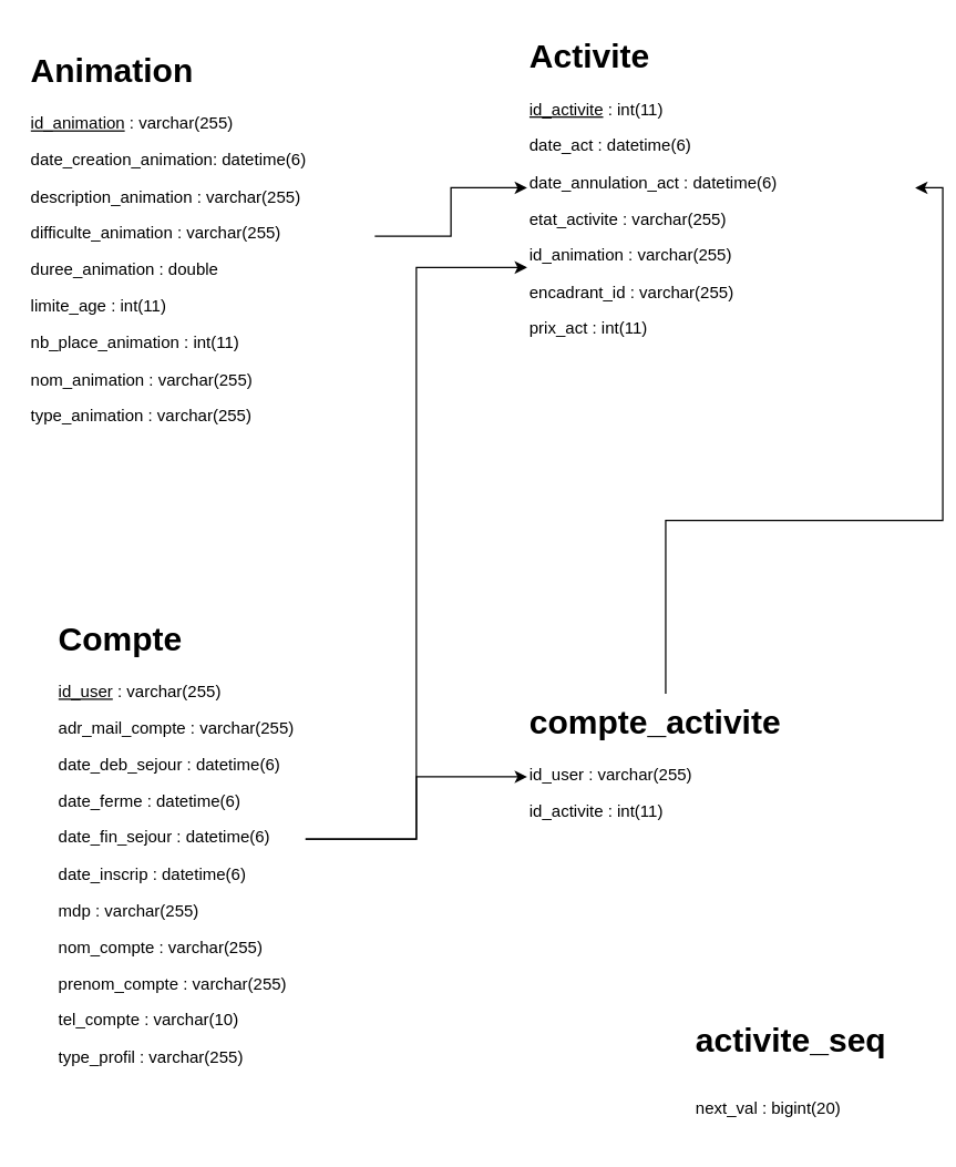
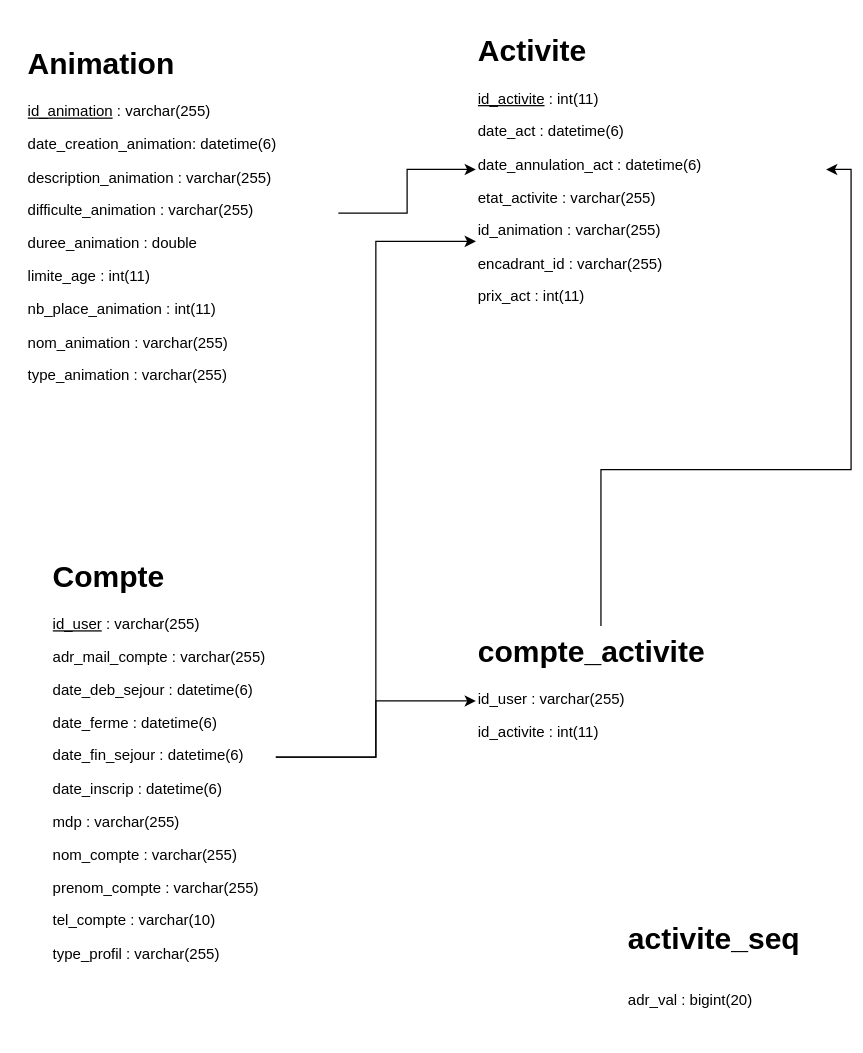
  <mxCell id="0" />
  <mxCell id="1" parent="0" />
  <mxCell id="2" style="edgeStyle=orthogonalEdgeStyle;rounded=0;orthogonalLoop=1;jettySize=auto;html=1;entryX=0;entryY=0.5;entryDx=0;entryDy=0;" parent="1" source="3" target="4" edge="1"><mxGeometry relative="1" as="geometry" /></mxCell>
  <mxCell id="3" value="&lt;h1 style=&quot;margin-top: 0px;&quot;&gt;Animation&lt;/h1&gt;&lt;p&gt;&lt;u&gt;id_animation&lt;/u&gt;&amp;nbsp;: varchar(255)&lt;/p&gt;&lt;p&gt;date_creation_animation: datetime(6)&lt;/p&gt;&lt;p&gt;description_animation :&amp;nbsp;&lt;span style=&quot;background-color: initial;&quot;&gt;varchar(255)&lt;/span&gt;&lt;/p&gt;&lt;p&gt;&lt;span style=&quot;background-color: initial;&quot;&gt;difficulte_animation :&amp;nbsp;&lt;/span&gt;&lt;span style=&quot;background-color: initial;&quot;&gt;varchar(255)&lt;/span&gt;&lt;/p&gt;&lt;p&gt;&lt;span style=&quot;background-color: initial;&quot;&gt;duree_animation : double&lt;/span&gt;&lt;/p&gt;&lt;p&gt;&lt;span style=&quot;background-color: initial;&quot;&gt;limite_age : int(11)&lt;/span&gt;&lt;/p&gt;&lt;p&gt;&lt;span style=&quot;background-color: initial;&quot;&gt;nb_place_animation : int(11)&lt;/span&gt;&lt;/p&gt;&lt;p&gt;&lt;span style=&quot;background-color: initial;&quot;&gt;nom_animation :&amp;nbsp;&lt;/span&gt;&lt;span style=&quot;background-color: initial;&quot;&gt;varchar(255)&lt;/span&gt;&lt;/p&gt;&lt;p&gt;&lt;span style=&quot;background-color: initial;&quot;&gt;type_animation :&amp;nbsp;&lt;/span&gt;&lt;span style=&quot;background-color: initial;&quot;&gt;varchar(255)&lt;/span&gt;&lt;/p&gt;" style="text;html=1;whiteSpace=wrap;overflow=hidden;rounded=0;" parent="1" vertex="1"><mxGeometry x="20" y="30" width="250" height="280" as="geometry" /></mxCell>
  <mxCell id="4" value="&lt;h1 style=&quot;margin-top: 0px;&quot;&gt;Activite&lt;/h1&gt;&lt;p&gt;&lt;u&gt;id_activite&lt;/u&gt;&amp;nbsp;: int(11)&lt;/p&gt;&lt;p&gt;date_act : datetime(6)&lt;/p&gt;&lt;p&gt;date_annulation_act : datetime(6)&lt;/p&gt;&lt;p&gt;etat_activite :&amp;nbsp;&lt;span style=&quot;background-color: initial;&quot;&gt;varchar(255)&lt;/span&gt;&lt;/p&gt;&lt;p&gt;&lt;span style=&quot;background-color: initial;&quot;&gt;id_animation :&amp;nbsp;&lt;/span&gt;&lt;span style=&quot;background-color: initial;&quot;&gt;varchar(255)&lt;/span&gt;&lt;/p&gt;&lt;p&gt;&lt;span style=&quot;background-color: initial;&quot;&gt;encadrant_id :&amp;nbsp;&lt;/span&gt;&lt;span style=&quot;background-color: initial;&quot;&gt;varchar(255)&lt;/span&gt;&lt;/p&gt;&lt;p&gt;&lt;span style=&quot;background-color: initial;&quot;&gt;prix_act : int(11)&lt;/span&gt;&lt;/p&gt;&lt;p&gt;&lt;span style=&quot;background-color: initial;&quot;&gt;&lt;br&gt;&lt;/span&gt;&lt;/p&gt;" style="text;html=1;whiteSpace=wrap;overflow=hidden;rounded=0;" parent="1" vertex="1"><mxGeometry x="380" y="20" width="280" height="230" as="geometry" /></mxCell>
  <mxCell id="5" style="edgeStyle=orthogonalEdgeStyle;rounded=0;orthogonalLoop=1;jettySize=auto;html=1;entryX=0;entryY=0.5;entryDx=0;entryDy=0;" parent="1" source="7" target="9" edge="1"><mxGeometry relative="1" as="geometry" /></mxCell>
  <mxCell id="6" style="edgeStyle=orthogonalEdgeStyle;rounded=0;orthogonalLoop=1;jettySize=auto;html=1;entryX=0;entryY=0.75;entryDx=0;entryDy=0;" parent="1" source="7" target="4" edge="1"><mxGeometry relative="1" as="geometry" /></mxCell>
  <mxCell id="7" value="&lt;h1 style=&quot;margin-top: 0px;&quot;&gt;Compte&lt;/h1&gt;&lt;p&gt;&lt;u&gt;id_user&lt;/u&gt;&amp;nbsp;:&amp;nbsp;&lt;span style=&quot;background-color: initial;&quot;&gt;varchar(255)&lt;/span&gt;&lt;/p&gt;&lt;p&gt;&lt;span style=&quot;background-color: initial;&quot;&gt;adr_mail_compte :&amp;nbsp;&lt;/span&gt;&lt;span style=&quot;background-color: initial;&quot;&gt;varchar(255)&lt;/span&gt;&lt;/p&gt;&lt;p&gt;&lt;span style=&quot;background-color: initial;&quot;&gt;date_deb_sejour : datetime(6)&lt;/span&gt;&lt;/p&gt;&lt;p&gt;&lt;span style=&quot;background-color: initial;&quot;&gt;date_ferme : datetime(6)&lt;/span&gt;&lt;/p&gt;&lt;p&gt;&lt;span style=&quot;background-color: initial;&quot;&gt;date_fin_sejour : datetime(6)&lt;/span&gt;&lt;/p&gt;&lt;p&gt;&lt;span style=&quot;background-color: initial;&quot;&gt;date_inscrip : datetime(6)&lt;/span&gt;&lt;/p&gt;&lt;p&gt;&lt;span style=&quot;background-color: initial;&quot;&gt;mdp :&amp;nbsp;&lt;/span&gt;&lt;span style=&quot;background-color: initial;&quot;&gt;varchar(255)&lt;/span&gt;&lt;/p&gt;&lt;p&gt;&lt;span style=&quot;background-color: initial;&quot;&gt;nom_compte :&amp;nbsp;&lt;/span&gt;&lt;span style=&quot;background-color: initial;&quot;&gt;varchar(255)&lt;/span&gt;&lt;/p&gt;&lt;p&gt;&lt;span style=&quot;background-color: initial;&quot;&gt;prenom_compte :&amp;nbsp;&lt;/span&gt;&lt;span style=&quot;background-color: initial;&quot;&gt;varchar(255)&lt;/span&gt;&lt;/p&gt;&lt;p&gt;&lt;span style=&quot;background-color: initial;&quot;&gt;tel_compte :&amp;nbsp;&lt;/span&gt;&lt;span style=&quot;background-color: initial;&quot;&gt;varchar(10)&lt;/span&gt;&lt;/p&gt;&lt;p&gt;&lt;span style=&quot;background-color: initial;&quot;&gt;type_profil :&amp;nbsp;&lt;/span&gt;&lt;span style=&quot;background-color: initial;&quot;&gt;varchar(255)&lt;/span&gt;&lt;/p&gt;" style="text;html=1;whiteSpace=wrap;overflow=hidden;rounded=0;" parent="1" vertex="1"><mxGeometry x="40" y="440" width="180" height="330" as="geometry" /></mxCell>
  <mxCell id="8" style="edgeStyle=orthogonalEdgeStyle;rounded=0;orthogonalLoop=1;jettySize=auto;html=1;entryX=1;entryY=0.5;entryDx=0;entryDy=0;" parent="1" source="9" target="4" edge="1"><mxGeometry relative="1" as="geometry" /></mxCell>
  <mxCell id="9" value="&lt;h1 style=&quot;margin-top: 0px;&quot;&gt;compte_activite&lt;/h1&gt;&lt;p&gt;id_user :&amp;nbsp;&lt;span style=&quot;background-color: initial;&quot;&gt;varchar(255)&lt;/span&gt;&lt;/p&gt;&lt;p&gt;&lt;span style=&quot;background-color: initial;&quot;&gt;id_activite : int(11)&lt;/span&gt;&lt;/p&gt;" style="text;html=1;whiteSpace=wrap;overflow=hidden;rounded=0;" parent="1" vertex="1"><mxGeometry x="380" y="500" width="200" height="120" as="geometry" /></mxCell>
- <mxCell id="10" value="&lt;h1 style=&quot;margin-top: 0px;&quot;&gt;&lt;span style=&quot;background-color: initial;&quot;&gt;activite_seq&lt;/span&gt;&lt;/h1&gt;&lt;h1 style=&quot;margin-top: 0px;&quot;&gt;&lt;span style=&quot;font-size: 12px; font-weight: 400;&quot;&gt;next_val : bigint(20)&lt;/span&gt;&lt;/h1&gt;" style="text;html=1;whiteSpace=wrap;overflow=hidden;rounded=0;" parent="1" vertex="1"><mxGeometry x="500" y="730" width="146" height="90" as="geometry" /></mxCell>
+ <mxCell id="10" value="&lt;h1 style=&quot;margin-top: 0px;&quot;&gt;&lt;span style=&quot;background-color: initial;&quot;&gt;activite_seq&lt;/span&gt;&lt;/h1&gt;&lt;h1 style=&quot;margin-top: 0px;&quot;&gt;&lt;span style=&quot;font-size: 12px; font-weight: 400;&quot;&gt;adr_val : bigint(20)&lt;/span&gt;&lt;/h1&gt;" style="text;html=1;whiteSpace=wrap;overflow=hidden;rounded=0;" parent="1" vertex="1"><mxGeometry x="500" y="730" width="146" height="90" as="geometry" /></mxCell>
